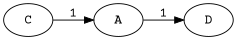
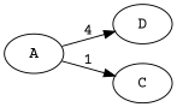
  digraph {
    fontname="Courier Prime"
    rankdir=LR
    node [fontname="Courier Prime"]
    edge [fontname="Courier Prime"]
    n1 [label=A]
    n2 [label=D]
    n3 [label=C]
-   n1 -> n2 [label=1]
-   n3 -> n1 [label=1]
+   n1 -> n2 [label=4]
+   n1 -> n3 [label=1]
  }
